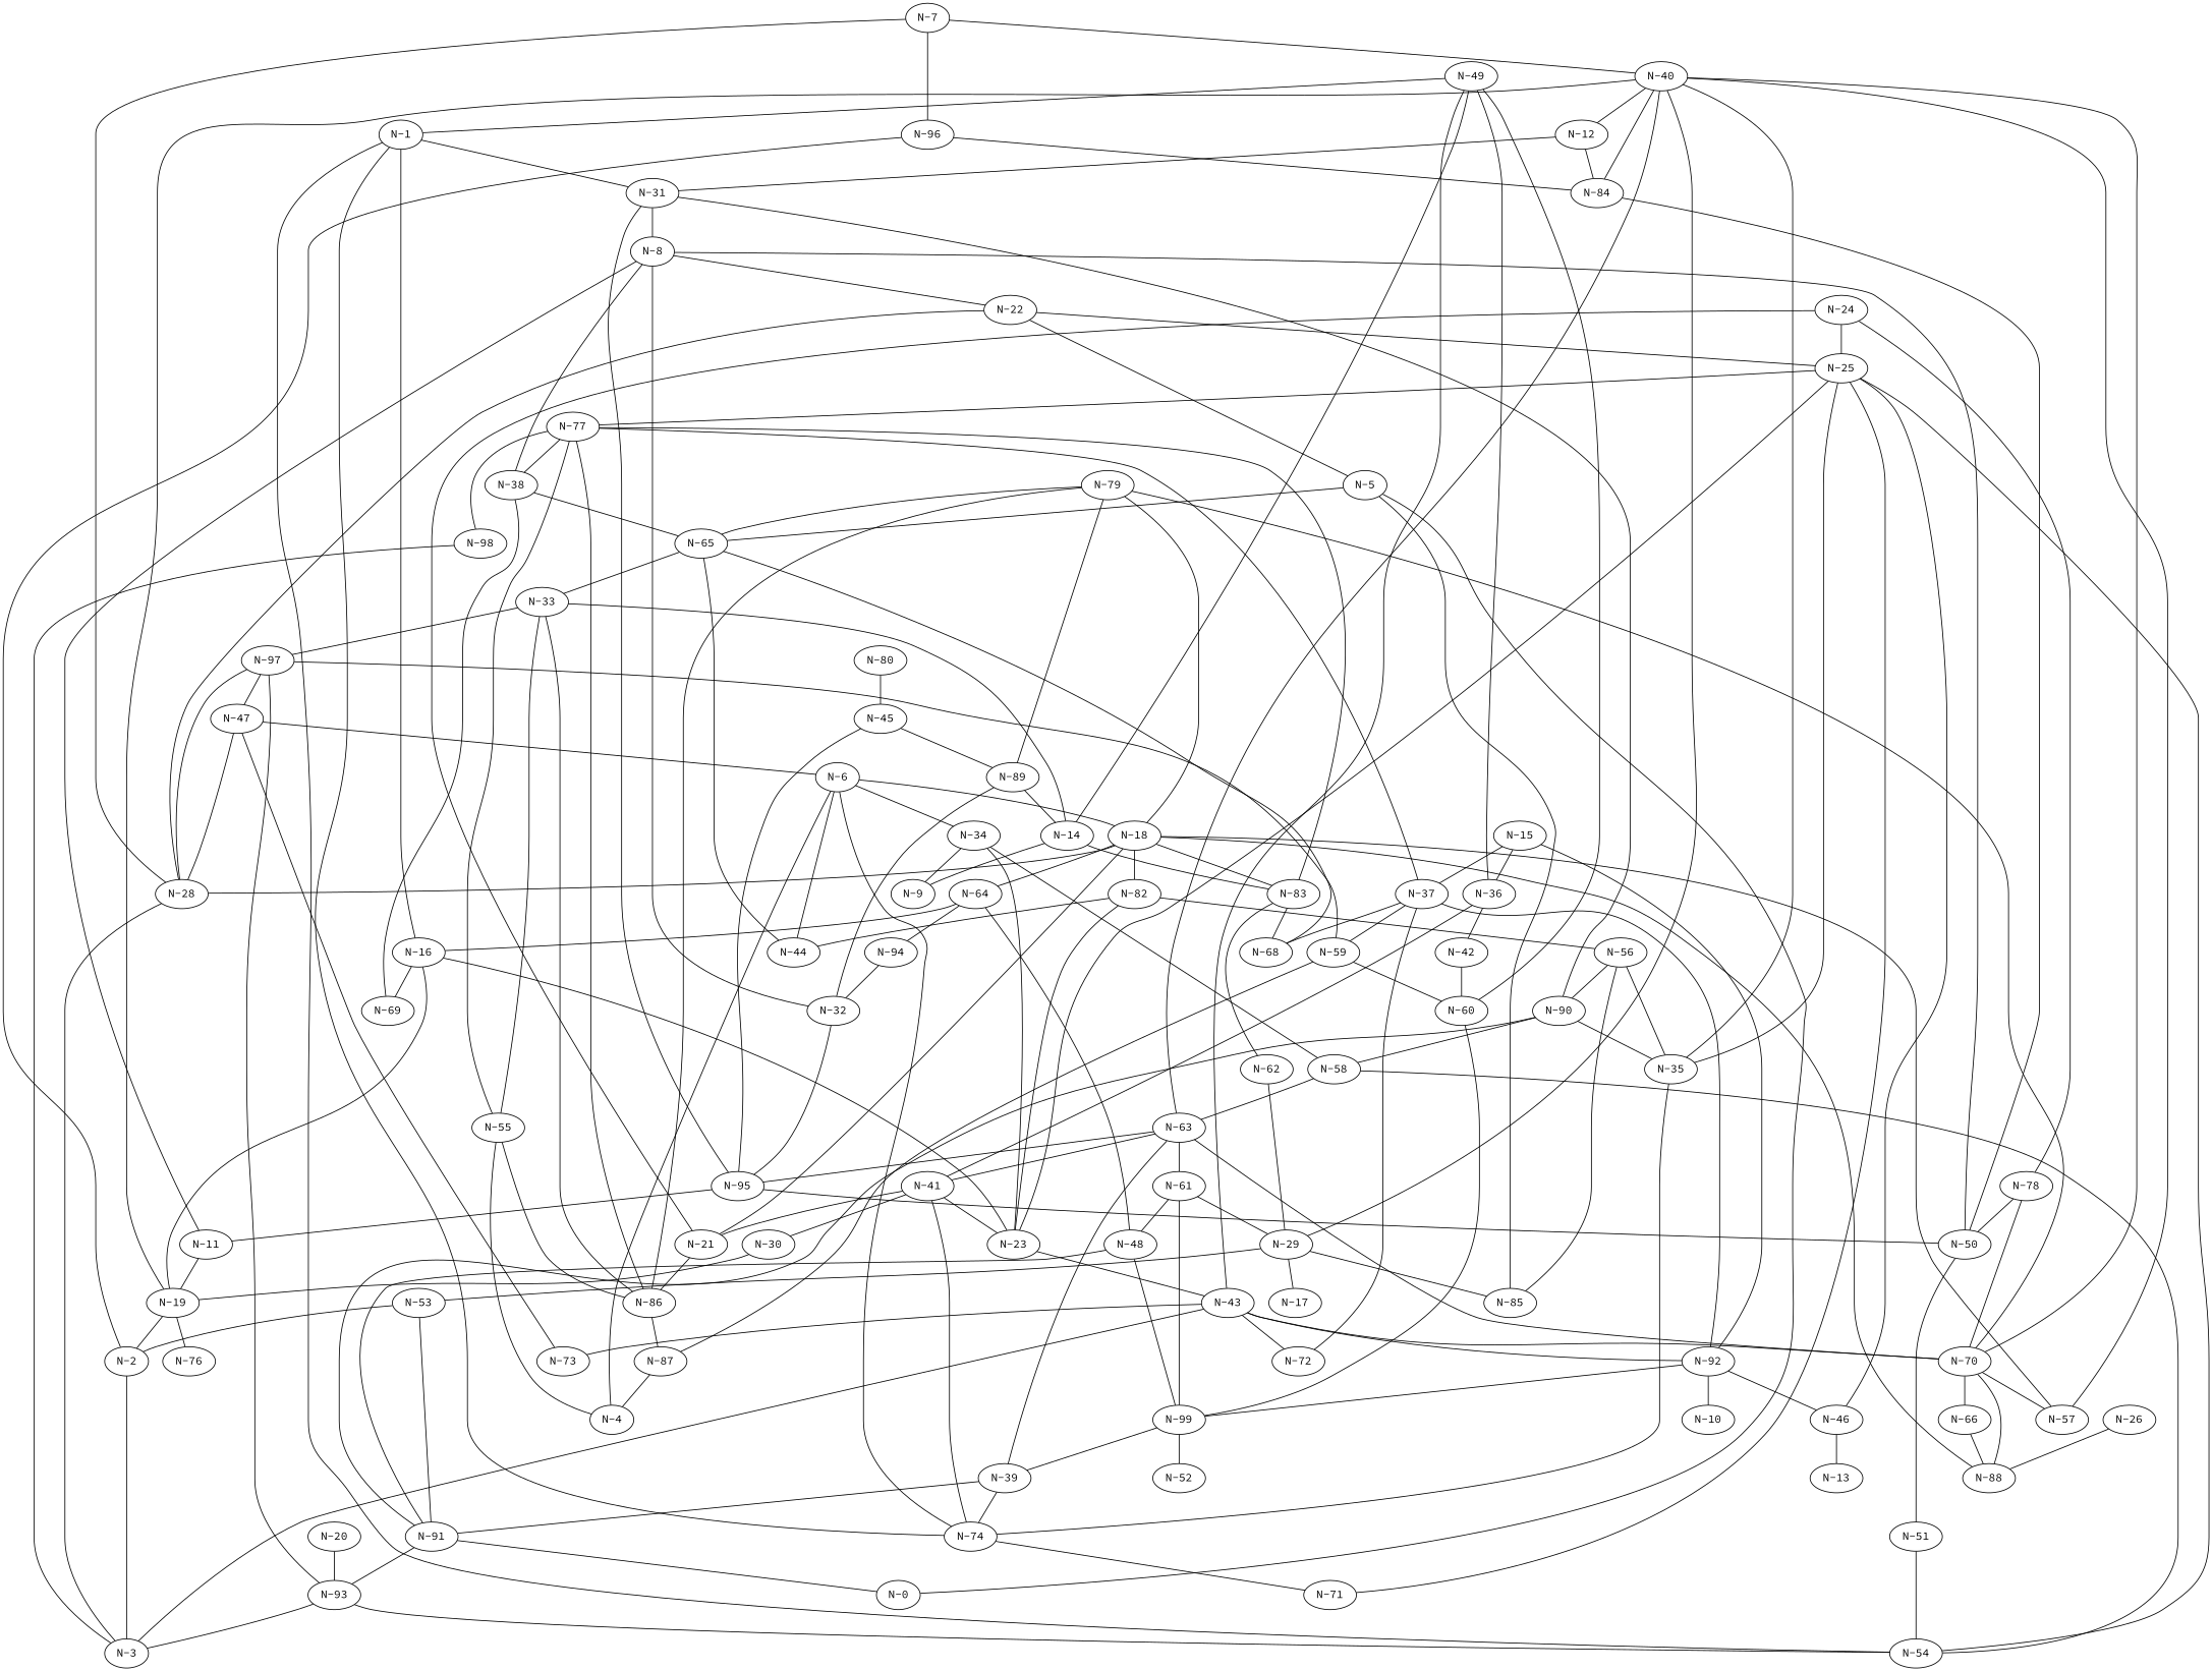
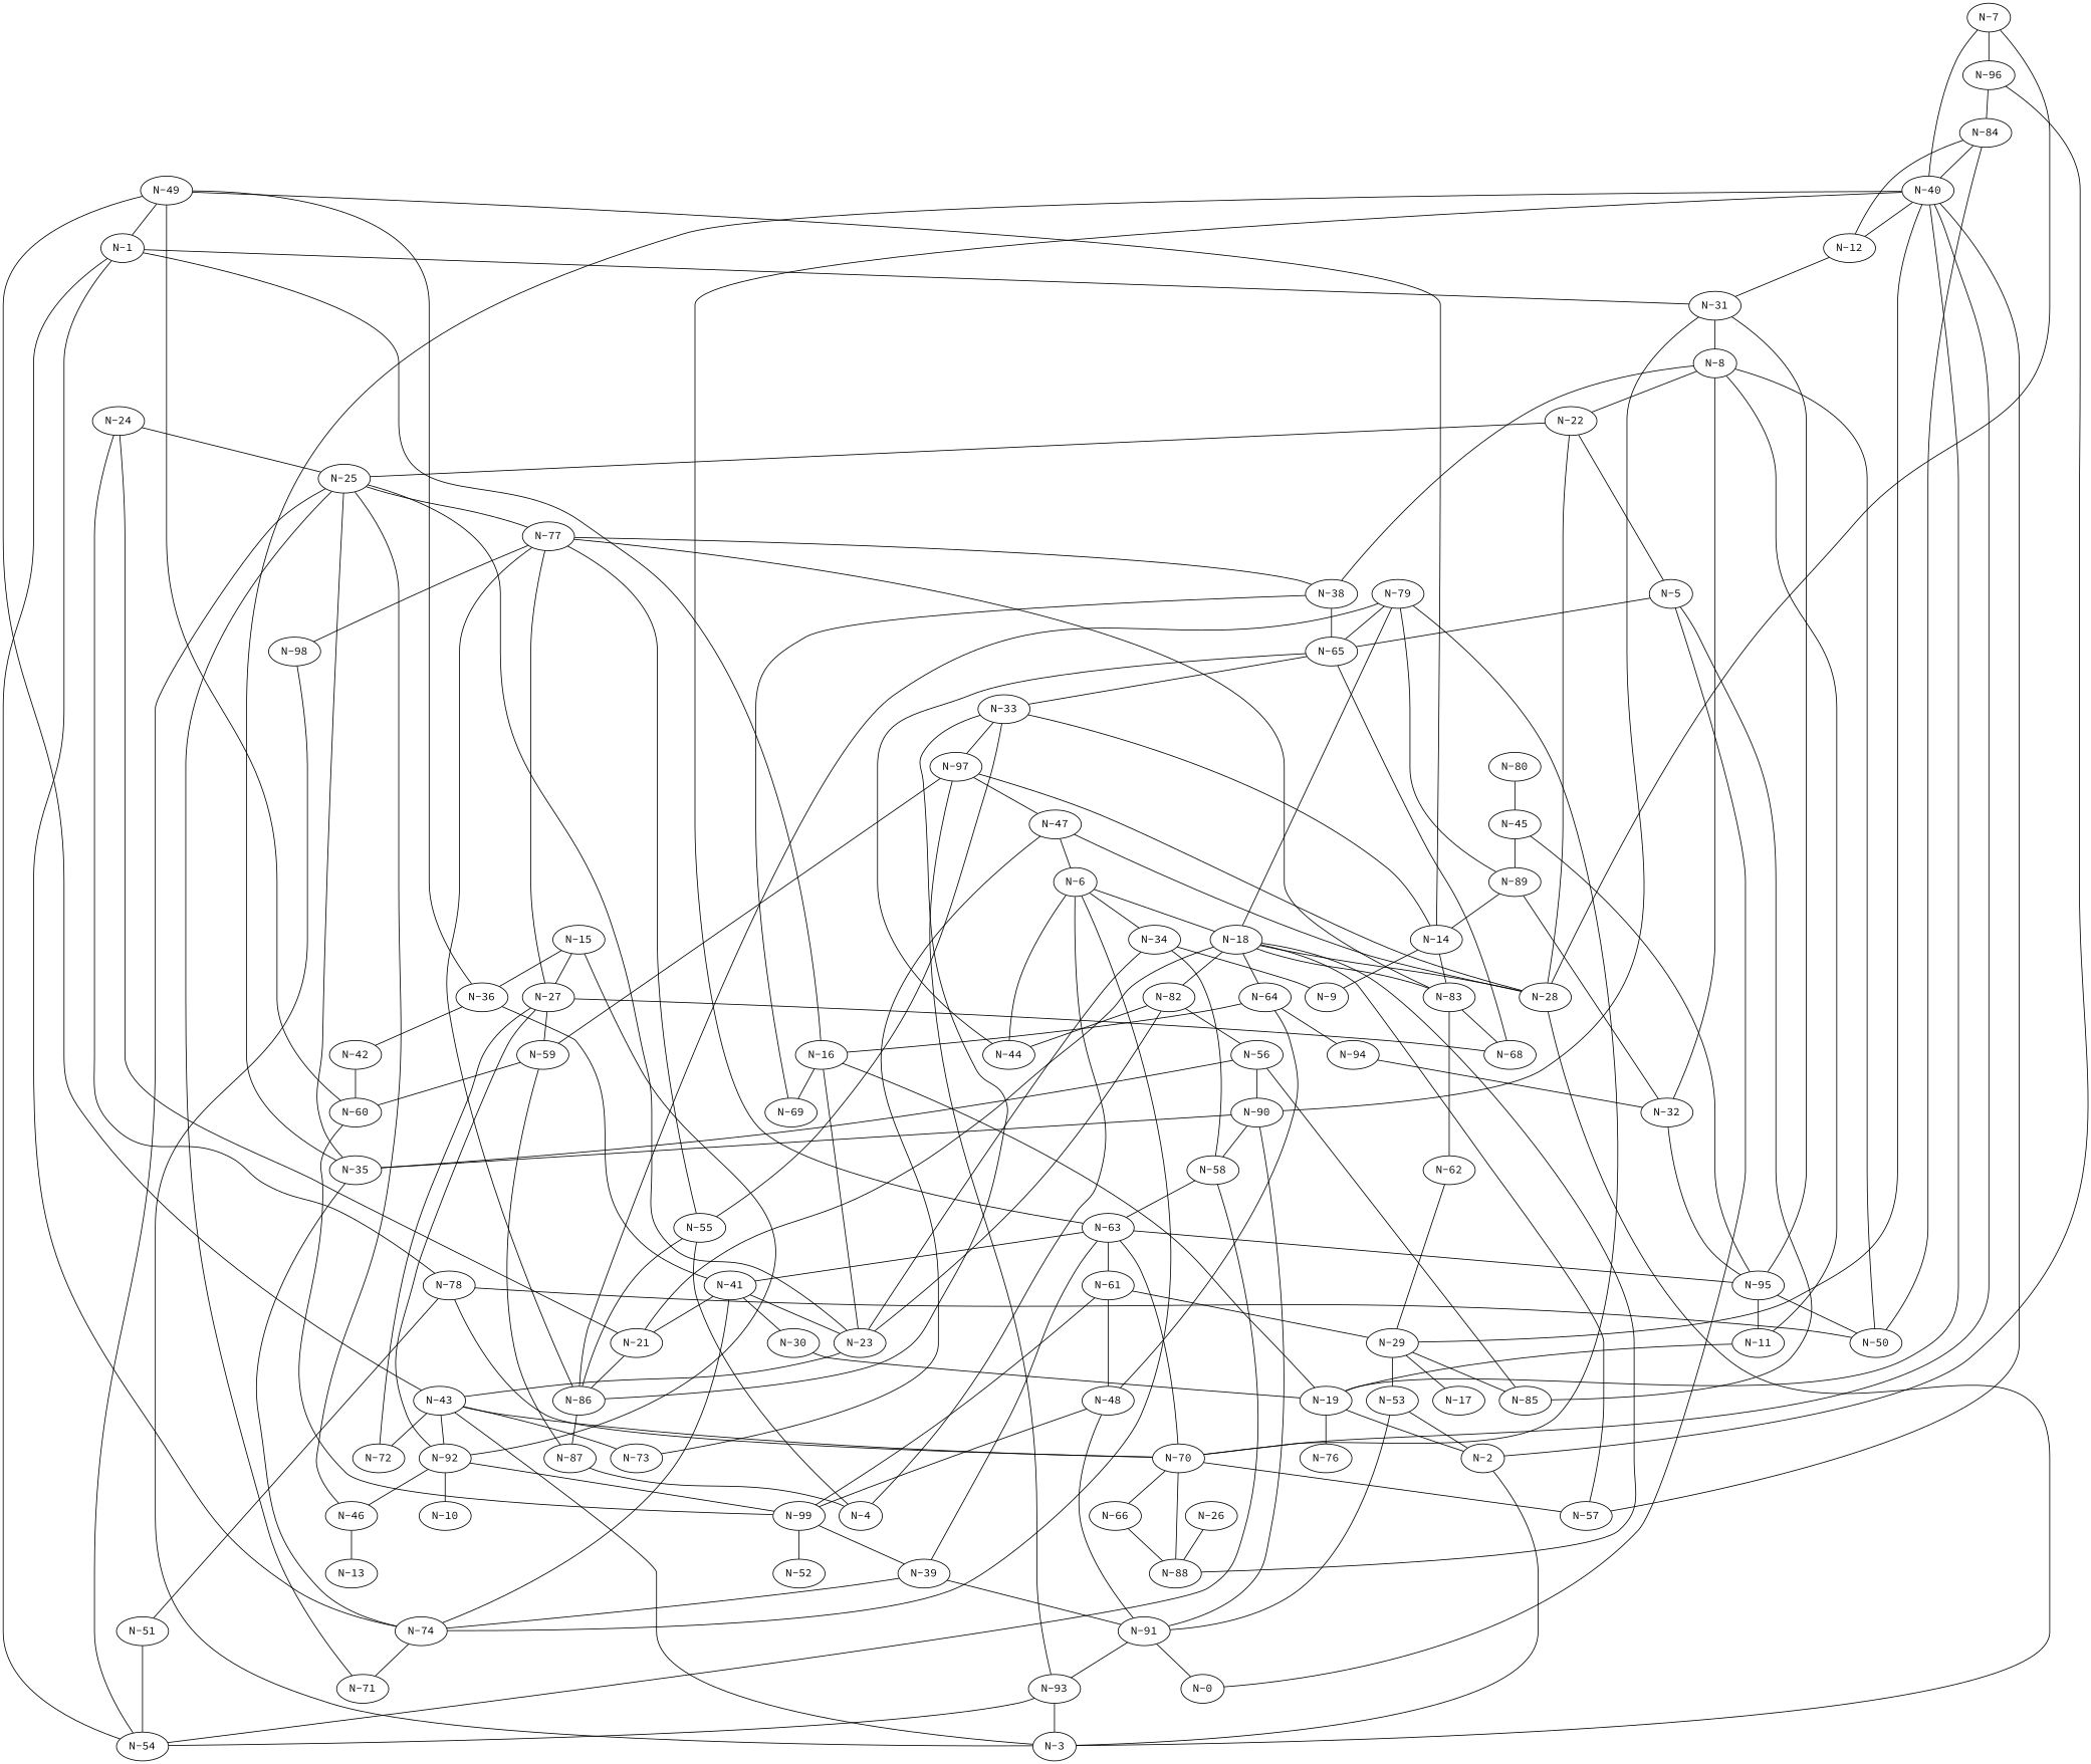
  graph {
    fontname="Source Code Pro"
    node [fontname="Source Code Pro"]
    edge [fontname="Source Code Pro"]
    "N-1"
    "N-74"
    "N-31"
    "N-16"
    "N-71"
    "N-8"
    "N-95"
    "N-19"
    "N-23"
    "N-69"
    "N-22"
    "N-50"
    "N-32"
    "N-11"
    "N-2"
    "N-76"
    "N-82"
    "N-25"
    "N-43"
    "N-38"
    "N-3"
    "N-5"
    "N-0"
    "N-85"
    "N-65"
    "N-56"
    "N-33"
    "N-90"
    "N-97"
    "N-14"
    "N-86"
    "N-55"
    "N-6"
    "N-18"
    "N-34"
    "N-4"
    "N-28"
    "N-83"
    "N-88"
    "N-57"
    "N-21"
    "N-64"
    "N-9"
    "N-58"
    "N-47"
    "N-77"
    "N-68"
    "N-62"
    "N-70"
    "N-48"
    "N-94"
    "N-44"
    "N-63"
    "N-54"
    "N-7"
    "N-40"
    "N-96"
    "N-12"
    "N-29"
    "N-35"
    "N-84"
    "N-17"
    "N-53"
    "N-41"
    "N-39"
    "N-61"
    "N-66"
    "N-73"
    "N-59"
    "N-51"
    "N-46"
-   "N-27" [label="N-37"]
+   "N-27"
    "N-98"
    "N-15"
    "N-36"
    "N-92"
    "N-72"
    "N-42"
    "N-99"
    "N-10"
    "N-87"
    "N-60"
    "N-30"
    "N-13"
    "N-52"
    "N-91"
-   "N-20"
    "N-93"
    "N-24"
    "N-78"
    "N-26"
    "N-45"
    "N-89"
    "N-49"
    "N-79"
    "N-80"
    "N-1" -- "N-74"
    "N-1" -- "N-31"
    "N-1" -- "N-16"
    "N-74" -- "N-71"
    "N-31" -- "N-8"
    "N-31" -- "N-95"
    "N-16" -- "N-19"
    "N-16" -- "N-23"
    "N-16" -- "N-69"
    "N-8" -- "N-22"
    "N-8" -- "N-50"
    "N-8" -- "N-32"
    "N-95" -- "N-50"
    "N-95" -- "N-11"
    "N-19" -- "N-2"
    "N-19" -- "N-76"
    "N-23" -- "N-82"
    "N-23" -- "N-25"
    "N-23" -- "N-43"
    "N-69" -- "N-38"
    "N-22" -- "N-25"
    "N-22" -- "N-5"
-   "N-50" -- "N-51"
+   "N-78" -- "N-51"
    "N-32" -- "N-95"
    "N-11" -- "N-8"
    "N-11" -- "N-19"
    "N-2" -- "N-3"
    "N-82" -- "N-56"
    "N-82" -- "N-44"
    "N-25" -- "N-71"
    "N-25" -- "N-77"
    "N-25" -- "N-54"
    "N-25" -- "N-46"
    "N-43" -- "N-3"
    "N-43" -- "N-70"
    "N-43" -- "N-73"
    "N-43" -- "N-92"
    "N-43" -- "N-72"
    "N-38" -- "N-8"
    "N-38" -- "N-65"
    "N-5" -- "N-0"
    "N-5" -- "N-85"
    "N-5" -- "N-65"
    "N-85" -- "N-56"
    "N-65" -- "N-33"
    "N-56" -- "N-90"
    "N-33" -- "N-97"
    "N-33" -- "N-14"
    "N-33" -- "N-86"
    "N-33" -- "N-55"
    "N-90" -- "N-31"
    "N-90" -- "N-58"
    "N-90" -- "N-35"
    "N-90" -- "N-91"
    "N-97" -- "N-47"
    "N-97" -- "N-59"
    "N-14" -- "N-83"
    "N-14" -- "N-9"
    "N-86" -- "N-87"
    "N-55" -- "N-86"
    "N-55" -- "N-4"
    "N-6" -- "N-74"
    "N-6" -- "N-18"
    "N-6" -- "N-34"
    "N-6" -- "N-4"
    "N-18" -- "N-82"
    "N-18" -- "N-28"
    "N-18" -- "N-83"
    "N-18" -- "N-88"
    "N-18" -- "N-57"
    "N-18" -- "N-21"
    "N-18" -- "N-64"
    "N-34" -- "N-23"
    "N-34" -- "N-9"
    "N-34" -- "N-58"
    "N-28" -- "N-22"
    "N-28" -- "N-3"
    "N-28" -- "N-97"
    "N-28" -- "N-47"
    "N-83" -- "N-77"
    "N-83" -- "N-68"
    "N-83" -- "N-62"
    "N-88" -- "N-70"
    "N-21" -- "N-86"
    "N-64" -- "N-16"
    "N-64" -- "N-48"
    "N-64" -- "N-94"
    "N-58" -- "N-63"
    "N-58" -- "N-54"
    "N-47" -- "N-6"
    "N-47" -- "N-73"
    "N-77" -- "N-38"
    "N-77" -- "N-86"
    "N-77" -- "N-55"
    "N-77" -- "N-27"
    "N-77" -- "N-98"
    "N-68" -- "N-65"
    "N-62" -- "N-29"
    "N-70" -- "N-57"
    "N-70" -- "N-66"
    "N-48" -- "N-99"
    "N-48" -- "N-91"
    "N-94" -- "N-32"
    "N-44" -- "N-65"
    "N-44" -- "N-6"
    "N-63" -- "N-95"
    "N-63" -- "N-70"
    "N-63" -- "N-41"
    "N-63" -- "N-39"
    "N-63" -- "N-61"
    "N-54" -- "N-1"
    "N-7" -- "N-28"
    "N-7" -- "N-40"
    "N-7" -- "N-96"
    "N-40" -- "N-19"
    "N-40" -- "N-57"
    "N-40" -- "N-70"
    "N-40" -- "N-63"
    "N-40" -- "N-12"
    "N-40" -- "N-29"
    "N-40" -- "N-35"
    "N-96" -- "N-2"
    "N-96" -- "N-84"
    "N-12" -- "N-31"
    "N-12" -- "N-84"
    "N-29" -- "N-85"
    "N-29" -- "N-17"
    "N-29" -- "N-53"
    "N-35" -- "N-74"
    "N-35" -- "N-25"
    "N-35" -- "N-56"
    "N-84" -- "N-50"
    "N-84" -- "N-40"
    "N-53" -- "N-2"
    "N-53" -- "N-91"
    "N-41" -- "N-74"
    "N-41" -- "N-23"
    "N-41" -- "N-21"
    "N-41" -- "N-30"
    "N-39" -- "N-74"
    "N-39" -- "N-91"
    "N-61" -- "N-48"
    "N-61" -- "N-29"
    "N-61" -- "N-99"
    "N-66" -- "N-88"
    "N-59" -- "N-87"
    "N-59" -- "N-60"
    "N-51" -- "N-54"
    "N-46" -- "N-13"
    "N-27" -- "N-68"
    "N-27" -- "N-59"
    "N-27" -- "N-92"
    "N-27" -- "N-72"
    "N-98" -- "N-3"
    "N-15" -- "N-27"
    "N-15" -- "N-36"
    "N-15" -- "N-92"
    "N-36" -- "N-41"
    "N-36" -- "N-42"
    "N-92" -- "N-46"
    "N-92" -- "N-99"
    "N-92" -- "N-10"
    "N-42" -- "N-60"
    "N-99" -- "N-39"
    "N-99" -- "N-52"
    "N-87" -- "N-4"
    "N-60" -- "N-99"
    "N-30" -- "N-19"
    "N-91" -- "N-0"
    "N-91" -- "N-93"
-   "N-20" -- "N-93"
    "N-93" -- "N-3"
    "N-93" -- "N-97"
    "N-93" -- "N-54"
    "N-24" -- "N-25"
    "N-24" -- "N-21"
    "N-24" -- "N-78"
    "N-78" -- "N-50"
    "N-78" -- "N-70"
    "N-26" -- "N-88"
    "N-45" -- "N-95"
    "N-45" -- "N-89"
    "N-89" -- "N-32"
    "N-89" -- "N-14"
    "N-49" -- "N-1"
    "N-49" -- "N-43"
    "N-49" -- "N-14"
    "N-49" -- "N-36"
    "N-49" -- "N-60"
    "N-79" -- "N-65"
    "N-79" -- "N-86"
    "N-79" -- "N-18"
    "N-79" -- "N-70"
    "N-79" -- "N-89"
    "N-80" -- "N-45"
  }
